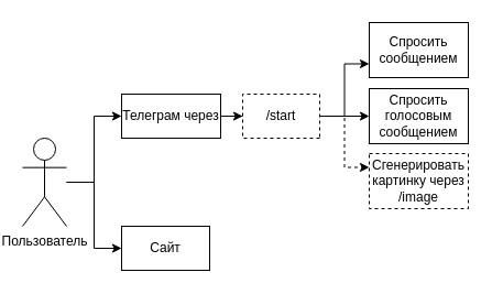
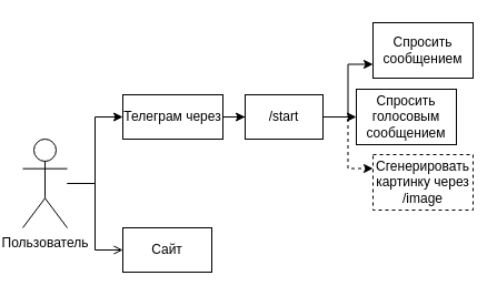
  <mxCell id="0" />
  <mxCell id="1" parent="0" />
- <mxCell id="2" style="edgeStyle=orthogonalEdgeStyle;rounded=0;orthogonalLoop=1;jettySize=auto;html=1;" parent="1" source="4" target="7" edge="1"><mxGeometry relative="1" as="geometry" /></mxCell>
+ <mxCell id="2" style="edgeStyle=orthogonalEdgeStyle;rounded=0;orthogonalLoop=1;jettySize=auto;html=1;endArrow=open;" parent="1" source="4" target="7" edge="1"><mxGeometry relative="1" as="geometry" /></mxCell>
  <mxCell id="3" style="edgeStyle=orthogonalEdgeStyle;rounded=0;orthogonalLoop=1;jettySize=auto;html=1;" parent="1" source="4" target="6" edge="1"><mxGeometry relative="1" as="geometry" /></mxCell>
  <mxCell id="4" value="Пользователь" style="shape=umlActor;verticalLabelPosition=bottom;verticalAlign=top;html=1;outlineConnect=0;" parent="1" vertex="1"><mxGeometry x="20" y="125" width="40" height="80" as="geometry" /></mxCell>
  <mxCell id="5" style="edgeStyle=orthogonalEdgeStyle;rounded=0;orthogonalLoop=1;jettySize=auto;html=1;" edge="1" parent="1" source="6" target="11"><mxGeometry relative="1" as="geometry" /></mxCell>
  <mxCell id="6" value="Телеграм через" style="rounded=0;whiteSpace=wrap;html=1;" parent="1" vertex="1"><mxGeometry x="110" y="85" width="90" height="40" as="geometry" /></mxCell>
  <mxCell id="7" value="Сайт" style="rounded=0;whiteSpace=wrap;html=1;" parent="1" vertex="1"><mxGeometry x="110" y="205" width="80" height="40" as="geometry" /></mxCell>
  <mxCell id="8" style="edgeStyle=orthogonalEdgeStyle;rounded=0;orthogonalLoop=1;jettySize=auto;html=1;" edge="1" parent="1" source="11" target="12"><mxGeometry relative="1" as="geometry" /></mxCell>
  <mxCell id="9" style="edgeStyle=orthogonalEdgeStyle;rounded=0;orthogonalLoop=1;jettySize=auto;html=1;entryX=0;entryY=0.75;entryDx=0;entryDy=0;" edge="1" parent="1" source="11" target="13"><mxGeometry relative="1" as="geometry" /></mxCell>
  <mxCell id="10" style="edgeStyle=orthogonalEdgeStyle;rounded=0;orthogonalLoop=1;jettySize=auto;html=1;entryX=0;entryY=0.25;entryDx=0;entryDy=0;dashed=1;" edge="1" parent="1" source="11" target="14"><mxGeometry relative="1" as="geometry" /></mxCell>
- <mxCell id="11" value="/start" style="rounded=0;whiteSpace=wrap;html=1;direction=west;dashed=1;" vertex="1" parent="1"><mxGeometry x="220" y="85" width="70" height="40" as="geometry" /></mxCell>
- <mxCell id="12" value="Спросить голосовым сообщением" style="rounded=0;whiteSpace=wrap;html=1;" vertex="1" parent="1"><mxGeometry x="335" y="80" width="90" height="50" as="geometry" /></mxCell>
+ <mxCell id="11" value="/start" style="rounded=0;whiteSpace=wrap;html=1;direction=west;" vertex="1" parent="1"><mxGeometry x="220" y="85" width="70" height="40" as="geometry" /></mxCell>
+ <mxCell id="12" value="Спросить голосовым сообщением" style="rounded=0;whiteSpace=wrap;html=1;" vertex="1" parent="1"><mxGeometry x="320" y="80" width="90" height="50" as="geometry" /></mxCell>
  <mxCell id="13" value="Спросить сообщением" style="rounded=0;whiteSpace=wrap;html=1;" vertex="1" parent="1"><mxGeometry x="335" y="20" width="90" height="50" as="geometry" /></mxCell>
  <mxCell id="14" value="Сгенерировать картинку через /image" style="rounded=0;whiteSpace=wrap;html=1;dashed=1;" vertex="1" parent="1"><mxGeometry x="335" y="139" width="90" height="50" as="geometry" /></mxCell>
